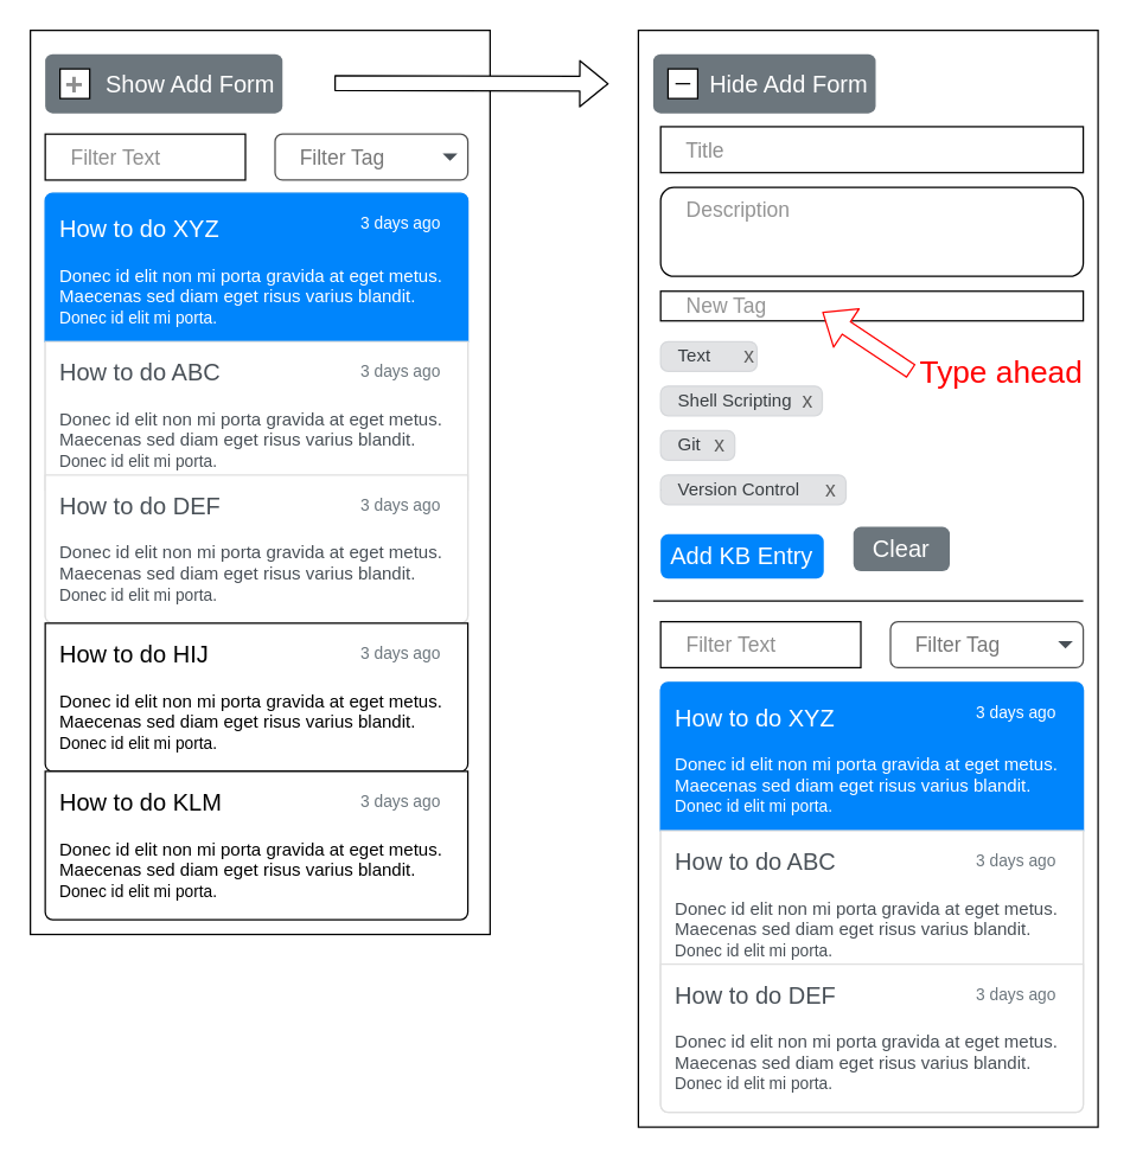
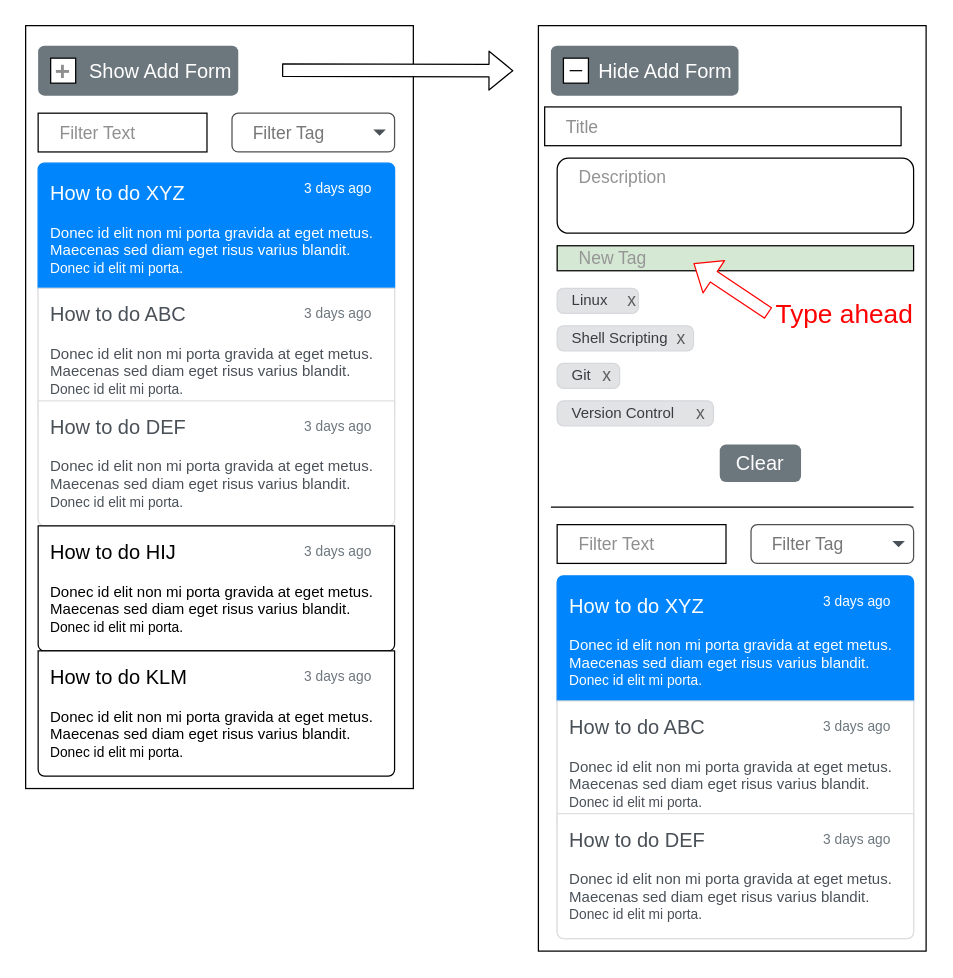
  <mxCell id="0" />
  <mxCell id="1" parent="0" />
  <mxCell id="2" value="" style="rounded=0;whiteSpace=wrap;html=1;" vertex="1" parent="1"><mxGeometry x="430" y="20" width="310" height="740" as="geometry" /></mxCell>
  <mxCell id="3" value="" style="rounded=0;whiteSpace=wrap;html=1;" vertex="1" parent="1"><mxGeometry x="20" y="20" width="310" height="610" as="geometry" /></mxCell>
  <mxCell id="4" value="Show Add Form" style="html=1;shadow=0;dashed=0;shape=mxgraph.bootstrap.rrect;rSize=5;strokeColor=none;strokeWidth=1;fillColor=#6C767D;fontColor=#FFFFFF;whiteSpace=wrap;align=right;verticalAlign=middle;spacingLeft=0;fontStyle=0;fontSize=16;spacing=5;" vertex="1" parent="1"><mxGeometry x="30" y="36" width="160" height="40" as="geometry" /></mxCell>
  <mxCell id="5" value="+" style="whiteSpace=wrap;html=1;aspect=fixed;fillColor=#ffffff;fontSize=21;fontColor=#8F8F8F;align=center;fontStyle=1" vertex="1" parent="1"><mxGeometry x="40" y="46" width="20" height="20" as="geometry" /></mxCell>
  <mxCell id="6" value="Hide Add Form" style="html=1;shadow=0;dashed=0;shape=mxgraph.bootstrap.rrect;rSize=5;strokeColor=none;strokeWidth=1;fillColor=#6C767D;fontColor=#FFFFFF;whiteSpace=wrap;align=right;verticalAlign=middle;spacingLeft=0;fontStyle=0;fontSize=16;spacing=5;" vertex="1" parent="1"><mxGeometry x="440" y="36" width="150" height="40" as="geometry" /></mxCell>
  <mxCell id="7" value="" style="whiteSpace=wrap;html=1;aspect=fixed;fillColor=#ffffff;fontSize=21;fontColor=#8F8F8F;align=center;fontStyle=1" vertex="1" parent="1"><mxGeometry x="450" y="46" width="20" height="20" as="geometry" /></mxCell>
  <mxCell id="8" value="" style="endArrow=none;html=1;fontSize=21;fontColor=#8F8F8F;" edge="1" parent="1"><mxGeometry width="50" height="50" relative="1" as="geometry"><mxPoint x="465" y="56" as="sourcePoint" /><mxPoint x="455" y="56" as="targetPoint" /></mxGeometry></mxCell>
  <mxCell id="9" value="" style="html=1;shadow=0;dashed=0;shape=mxgraph.bootstrap.rrect;rSize=5;strokeColor=#DFDFDF;html=1;whiteSpace=wrap;fillColor=#FFFFFF;fontColor=#495057;align=center;" vertex="1" parent="1"><mxGeometry x="30" y="130" width="285" height="290" as="geometry" /></mxCell>
  <mxCell id="10" value="&lt;font style=&quot;font-size: 16px&quot;&gt;How to do XYZ&lt;/font&gt;&lt;br&gt;&lt;br&gt;Donec id elit non mi porta gravida at eget metus. Maecenas sed diam eget risus varius blandit.&lt;br&gt;&lt;font style=&quot;font-size: 11px&quot;&gt;Donec id elit mi porta.&lt;/font&gt;" style="html=1;shadow=0;dashed=0;shape=mxgraph.bootstrap.topButton;rSize=5;perimeter=none;whiteSpace=wrap;resizeWidth=1;align=left;spacing=10;verticalAlign=top;fillColor=#0085FC;strokeColor=#0085FC;fontColor=#ffffff;" vertex="1" parent="9"><mxGeometry width="285" height="100" relative="1" as="geometry" /></mxCell>
  <mxCell id="11" value="3 days ago" style="strokeColor=none;fillColor=none;fontColor=#ffffff;fontSize=11;" vertex="1" parent="10"><mxGeometry x="1" width="90" height="40" relative="1" as="geometry"><mxPoint x="-90" as="offset" /></mxGeometry></mxCell>
  <mxCell id="12" value="&lt;font style=&quot;font-size: 16px&quot;&gt;How to do ABC&lt;/font&gt;&lt;br&gt;&lt;br&gt;Donec id elit non mi porta gravida at eget metus. Maecenas sed diam eget risus varius blandit.&lt;br&gt;&lt;font style=&quot;font-size: 11px&quot;&gt;Donec id elit mi porta.&lt;/font&gt;" style="strokeColor=inherit;fillColor=inherit;gradientColor=inherit;fontColor=inherit;html=1;shadow=0;dashed=0;perimeter=none;whiteSpace=wrap;resizeWidth=1;align=left;spacing=10;" vertex="1" parent="9"><mxGeometry width="285" height="100" relative="1" as="geometry"><mxPoint y="100" as="offset" /></mxGeometry></mxCell>
  <mxCell id="13" value="3 days ago" style="strokeColor=none;fillColor=none;fontColor=#6C767D;fontSize=11;" vertex="1" parent="12"><mxGeometry x="1" width="90" height="40" relative="1" as="geometry"><mxPoint x="-90" as="offset" /></mxGeometry></mxCell>
  <mxCell id="14" value="&lt;font style=&quot;font-size: 16px&quot;&gt;How to do DEF&lt;/font&gt;&lt;br&gt;&lt;br&gt;Donec id elit non mi porta gravida at eget metus. Maecenas sed diam eget risus varius blandit.&lt;br&gt;&lt;font style=&quot;font-size: 11px&quot;&gt;Donec id elit mi porta.&lt;/font&gt;" style="strokeColor=inherit;fillColor=inherit;gradientColor=inherit;fontColor=inherit;html=1;shadow=0;dashed=0;shape=mxgraph.bootstrap.bottomButton;rSize=5;perimeter=none;whiteSpace=wrap;resizeWidth=1;resizeHeight=0;align=left;spacing=10;" vertex="1" parent="9"><mxGeometry y="1" width="285" height="100" relative="1" as="geometry"><mxPoint y="-100" as="offset" /></mxGeometry></mxCell>
  <mxCell id="15" value="3 days ago" style="strokeColor=none;fillColor=none;fontColor=#6C767D;fontSize=11;" vertex="1" parent="14"><mxGeometry x="1" width="90" height="40" relative="1" as="geometry"><mxPoint x="-90" as="offset" /></mxGeometry></mxCell>
  <mxCell id="16" value="&lt;font style=&quot;font-size: 16px&quot;&gt;How to do HIJ&lt;/font&gt;&lt;br&gt;&lt;br&gt;Donec id elit non mi porta gravida at eget metus. Maecenas sed diam eget risus varius blandit.&lt;br&gt;&lt;font style=&quot;font-size: 11px&quot;&gt;Donec id elit mi porta.&lt;/font&gt;" style="strokeColor=inherit;fillColor=inherit;gradientColor=inherit;fontColor=inherit;html=1;shadow=0;dashed=0;shape=mxgraph.bootstrap.bottomButton;rSize=5;perimeter=none;whiteSpace=wrap;resizeWidth=1;resizeHeight=0;align=left;spacing=10;" vertex="1" parent="1"><mxGeometry x="30" y="420" width="285" height="100" as="geometry" /></mxCell>
  <mxCell id="17" value="3 days ago" style="strokeColor=none;fillColor=none;fontColor=#6C767D;fontSize=11;" vertex="1" parent="16"><mxGeometry x="1" width="90" height="40" relative="1" as="geometry"><mxPoint x="-90" as="offset" /></mxGeometry></mxCell>
  <mxCell id="18" value="&lt;font style=&quot;font-size: 16px&quot;&gt;How to do KLM&lt;/font&gt;&lt;br&gt;&lt;br&gt;Donec id elit non mi porta gravida at eget metus. Maecenas sed diam eget risus varius blandit.&lt;br&gt;&lt;font style=&quot;font-size: 11px&quot;&gt;Donec id elit mi porta.&lt;/font&gt;" style="strokeColor=inherit;fillColor=inherit;gradientColor=inherit;fontColor=inherit;html=1;shadow=0;dashed=0;shape=mxgraph.bootstrap.bottomButton;rSize=5;perimeter=none;whiteSpace=wrap;resizeWidth=1;resizeHeight=0;align=left;spacing=10;" vertex="1" parent="1"><mxGeometry x="30" y="520" width="285" height="100" as="geometry" /></mxCell>
  <mxCell id="19" value="3 days ago" style="strokeColor=none;fillColor=none;fontColor=#6C767D;fontSize=11;" vertex="1" parent="18"><mxGeometry x="1" width="90" height="40" relative="1" as="geometry"><mxPoint x="-90" as="offset" /></mxGeometry></mxCell>
  <mxCell id="20" value="&lt;span&gt;&amp;nbsp; &amp;nbsp; Filter Text&lt;/span&gt;" style="rounded=0;whiteSpace=wrap;html=1;fillColor=#ffffff;fontSize=14;fontColor=#8F8F8F;spacingTop=0;spacing=2;labelPosition=center;verticalLabelPosition=middle;align=left;verticalAlign=middle;" vertex="1" parent="1"><mxGeometry x="445" y="419" width="135" height="31" as="geometry" /></mxCell>
  <mxCell id="21" value="Filter Tag" style="html=1;shadow=0;dashed=0;shape=mxgraph.bootstrap.rrect;rSize=5;strokeColor=#505050;strokeWidth=1;fillColor=#ffffff;fontColor=#777777;whiteSpace=wrap;align=left;verticalAlign=middle;fontStyle=0;fontSize=14;spacingRight=0;spacing=17;" vertex="1" parent="1"><mxGeometry x="600" y="419" width="130" height="31" as="geometry" /></mxCell>
  <mxCell id="22" value="" style="shape=triangle;direction=south;fillColor=#495057;strokeColor=none;perimeter=none;" vertex="1" parent="21"><mxGeometry x="1" y="0.5" width="10" height="5" relative="1" as="geometry"><mxPoint x="-17" y="-2.5" as="offset" /></mxGeometry></mxCell>
- <mxCell id="23" value="&amp;nbsp; &amp;nbsp; Title" style="rounded=0;whiteSpace=wrap;html=1;fillColor=#ffffff;fontSize=14;fontColor=#8F8F8F;spacingTop=0;spacing=2;labelPosition=center;verticalLabelPosition=middle;align=left;verticalAlign=middle;" vertex="1" parent="1"><mxGeometry x="445" y="85" width="285" height="31" as="geometry" /></mxCell>
+ <mxCell id="23" value="&amp;nbsp; &amp;nbsp; Title" style="rounded=0;whiteSpace=wrap;html=1;fillColor=#ffffff;fontSize=14;fontColor=#8F8F8F;spacingTop=0;spacing=2;labelPosition=center;verticalLabelPosition=middle;align=left;verticalAlign=middle;" vertex="1" parent="1"><mxGeometry x="435" y="85" width="285" height="31" as="geometry" /></mxCell>
  <mxCell id="24" value="&amp;nbsp; &amp;nbsp; Description" style="whiteSpace=wrap;html=1;fillColor=#ffffff;fontSize=14;align=left;verticalAlign=top;fontColor=#949494;rounded=1;" vertex="1" parent="1"><mxGeometry x="445" y="126" width="285" height="60" as="geometry" /></mxCell>
  <mxCell id="25" value="" style="endArrow=none;html=1;fontSize=21;fontColor=#949494;" edge="1" parent="1"><mxGeometry width="50" height="50" relative="1" as="geometry"><mxPoint x="440" y="405" as="sourcePoint" /><mxPoint x="730" y="405" as="targetPoint" /></mxGeometry></mxCell>
- <mxCell id="26" value="&amp;nbsp; &amp;nbsp; New Tag" style="rounded=0;whiteSpace=wrap;html=1;fillColor=#ffffff;fontSize=14;fontColor=#969696;align=left;" vertex="1" parent="1"><mxGeometry x="445" y="196" width="285" height="20" as="geometry" /></mxCell>
+ <mxCell id="26" value="&amp;nbsp; &amp;nbsp; New Tag" style="rounded=0;whiteSpace=wrap;html=1;fillColor=#d5e8d4;fontSize=14;fontColor=#969696;align=left;" vertex="1" parent="1"><mxGeometry x="445" y="196" width="285" height="20" as="geometry" /></mxCell>
  <mxCell id="27" value="Git" style="html=1;shadow=0;dashed=0;shape=mxgraph.bootstrap.rrect;rSize=5;strokeColor=#D6D8DB;strokeWidth=1;fillColor=#E2E3E5;fontColor=#383D41;whiteSpace=wrap;align=left;verticalAlign=middle;spacingLeft=10;" vertex="1" parent="1"><mxGeometry x="445" y="290" width="50" height="20" as="geometry" /></mxCell>
  <mxCell id="28" value="x" style="text;html=1;strokeColor=none;fillColor=none;align=center;verticalAlign=middle;whiteSpace=wrap;rounded=0;fontSize=14;fontColor=#5E5E5E;" vertex="1" parent="1"><mxGeometry x="475" y="290" width="20" height="20" as="geometry" /></mxCell>
  <mxCell id="29" value="Shell Scripting" style="html=1;shadow=0;dashed=0;shape=mxgraph.bootstrap.rrect;rSize=5;strokeColor=#D6D8DB;strokeWidth=1;fillColor=#E2E3E5;fontColor=#383D41;whiteSpace=wrap;align=left;verticalAlign=middle;spacingLeft=10;" vertex="1" parent="1"><mxGeometry x="445" y="260" width="109" height="20" as="geometry" /></mxCell>
  <mxCell id="30" value="x" style="text;html=1;strokeColor=none;fillColor=none;align=center;verticalAlign=middle;whiteSpace=wrap;rounded=0;fontSize=14;fontColor=#5E5E5E;" vertex="1" parent="1"><mxGeometry x="535" y="260" width="19" height="20" as="geometry" /></mxCell>
- <mxCell id="31" value="Add KB Entry" style="html=1;shadow=0;dashed=0;shape=mxgraph.bootstrap.rrect;rSize=5;strokeColor=none;strokeWidth=1;fillColor=#0085FC;fontColor=#FFFFFF;whiteSpace=wrap;align=center;verticalAlign=middle;spacingLeft=0;fontStyle=0;fontSize=16;spacing=5;" vertex="1" parent="1"><mxGeometry x="445" y="360" width="110" height="30" as="geometry" /></mxCell>
  <mxCell id="32" value="" style="html=1;shadow=0;dashed=0;shape=mxgraph.bootstrap.rrect;rSize=5;strokeColor=#DFDFDF;html=1;whiteSpace=wrap;fillColor=#FFFFFF;fontColor=#495057;align=center;" vertex="1" parent="1"><mxGeometry x="445" y="460" width="285" height="290" as="geometry" /></mxCell>
  <mxCell id="33" value="&lt;font style=&quot;font-size: 16px&quot;&gt;How to do XYZ&lt;/font&gt;&lt;br&gt;&lt;br&gt;Donec id elit non mi porta gravida at eget metus. Maecenas sed diam eget risus varius blandit.&lt;br&gt;&lt;font style=&quot;font-size: 11px&quot;&gt;Donec id elit mi porta.&lt;/font&gt;" style="html=1;shadow=0;dashed=0;shape=mxgraph.bootstrap.topButton;rSize=5;perimeter=none;whiteSpace=wrap;resizeWidth=1;align=left;spacing=10;verticalAlign=top;fillColor=#0085FC;strokeColor=#0085FC;fontColor=#ffffff;" vertex="1" parent="32"><mxGeometry width="285" height="100" relative="1" as="geometry" /></mxCell>
  <mxCell id="34" value="3 days ago" style="strokeColor=none;fillColor=none;fontColor=#ffffff;fontSize=11;" vertex="1" parent="33"><mxGeometry x="1" width="90" height="40" relative="1" as="geometry"><mxPoint x="-90" as="offset" /></mxGeometry></mxCell>
  <mxCell id="35" value="&lt;font style=&quot;font-size: 16px&quot;&gt;How to do ABC&lt;/font&gt;&lt;br&gt;&lt;br&gt;Donec id elit non mi porta gravida at eget metus. Maecenas sed diam eget risus varius blandit.&lt;br&gt;&lt;font style=&quot;font-size: 11px&quot;&gt;Donec id elit mi porta.&lt;/font&gt;" style="strokeColor=inherit;fillColor=inherit;gradientColor=inherit;fontColor=inherit;html=1;shadow=0;dashed=0;perimeter=none;whiteSpace=wrap;resizeWidth=1;align=left;spacing=10;" vertex="1" parent="32"><mxGeometry width="285" height="100" relative="1" as="geometry"><mxPoint y="100" as="offset" /></mxGeometry></mxCell>
  <mxCell id="36" value="3 days ago" style="strokeColor=none;fillColor=none;fontColor=#6C767D;fontSize=11;" vertex="1" parent="35"><mxGeometry x="1" width="90" height="40" relative="1" as="geometry"><mxPoint x="-90" as="offset" /></mxGeometry></mxCell>
  <mxCell id="37" value="&lt;font style=&quot;font-size: 16px&quot;&gt;How to do DEF&lt;/font&gt;&lt;br&gt;&lt;br&gt;Donec id elit non mi porta gravida at eget metus. Maecenas sed diam eget risus varius blandit.&lt;br&gt;&lt;font style=&quot;font-size: 11px&quot;&gt;Donec id elit mi porta.&lt;/font&gt;" style="strokeColor=inherit;fillColor=inherit;gradientColor=inherit;fontColor=inherit;html=1;shadow=0;dashed=0;shape=mxgraph.bootstrap.bottomButton;rSize=5;perimeter=none;whiteSpace=wrap;resizeWidth=1;resizeHeight=0;align=left;spacing=10;" vertex="1" parent="32"><mxGeometry y="1" width="285" height="100" relative="1" as="geometry"><mxPoint y="-100" as="offset" /></mxGeometry></mxCell>
  <mxCell id="38" value="3 days ago" style="strokeColor=none;fillColor=none;fontColor=#6C767D;fontSize=11;" vertex="1" parent="37"><mxGeometry x="1" width="90" height="40" relative="1" as="geometry"><mxPoint x="-90" as="offset" /></mxGeometry></mxCell>
  <mxCell id="39" value="" style="shape=flexArrow;endArrow=classic;html=1;fontSize=21;fontColor=#969696;fillColor=#ffffff;" edge="1" parent="1"><mxGeometry width="50" height="50" relative="1" as="geometry"><mxPoint x="225" y="55.5" as="sourcePoint" /><mxPoint x="410" y="56" as="targetPoint" /></mxGeometry></mxCell>
- <mxCell id="40" value="Text" style="html=1;shadow=0;dashed=0;shape=mxgraph.bootstrap.rrect;rSize=5;strokeColor=#D6D8DB;strokeWidth=1;fillColor=#E2E3E5;fontColor=#383D41;whiteSpace=wrap;align=left;verticalAlign=middle;spacingLeft=10;" vertex="1" parent="1"><mxGeometry x="445" y="230" width="65" height="20" as="geometry" /></mxCell>
+ <mxCell id="40" value="Linux" style="html=1;shadow=0;dashed=0;shape=mxgraph.bootstrap.rrect;rSize=5;strokeColor=#D6D8DB;strokeWidth=1;fillColor=#E2E3E5;fontColor=#383D41;whiteSpace=wrap;align=left;verticalAlign=middle;spacingLeft=10;" vertex="1" parent="1"><mxGeometry x="445" y="230" width="65" height="20" as="geometry" /></mxCell>
  <mxCell id="41" value="" style="edgeStyle=orthogonalEdgeStyle;rounded=0;orthogonalLoop=1;jettySize=auto;html=1;fillColor=#ffffff;fontSize=21;fontColor=#969696;" edge="1" parent="1" target="44"><mxGeometry relative="1" as="geometry"><mxPoint x="445" y="330" as="sourcePoint" /></mxGeometry></mxCell>
  <mxCell id="42" value="x" style="text;html=1;strokeColor=none;fillColor=none;align=center;verticalAlign=middle;whiteSpace=wrap;rounded=0;fontSize=14;fontColor=#5E5E5E;" vertex="1" parent="1"><mxGeometry x="495" y="230" width="20" height="20" as="geometry" /></mxCell>
  <mxCell id="43" value="Version Control" style="html=1;shadow=0;dashed=0;shape=mxgraph.bootstrap.rrect;rSize=5;strokeColor=#D6D8DB;strokeWidth=1;fillColor=#E2E3E5;fontColor=#383D41;whiteSpace=wrap;align=left;verticalAlign=middle;spacingLeft=10;" vertex="1" parent="1"><mxGeometry x="445" y="320" width="125" height="20" as="geometry" /></mxCell>
  <mxCell id="44" value="x" style="text;html=1;strokeColor=none;fillColor=none;align=center;verticalAlign=middle;whiteSpace=wrap;rounded=0;fontSize=14;fontColor=#5E5E5E;" vertex="1" parent="1"><mxGeometry x="550" y="320" width="20" height="20" as="geometry" /></mxCell>
  <mxCell id="45" value="&lt;span&gt;&amp;nbsp; &amp;nbsp; Filter Text&lt;/span&gt;" style="rounded=0;whiteSpace=wrap;html=1;fillColor=#ffffff;fontSize=14;fontColor=#8F8F8F;spacingTop=0;spacing=2;labelPosition=center;verticalLabelPosition=middle;align=left;verticalAlign=middle;" vertex="1" parent="1"><mxGeometry x="30" y="90" width="135" height="31" as="geometry" /></mxCell>
  <mxCell id="46" value="Filter Tag" style="html=1;shadow=0;dashed=0;shape=mxgraph.bootstrap.rrect;rSize=5;strokeColor=#505050;strokeWidth=1;fillColor=#ffffff;fontColor=#777777;whiteSpace=wrap;align=left;verticalAlign=middle;fontStyle=0;fontSize=14;spacingRight=0;spacing=17;" vertex="1" parent="1"><mxGeometry x="185" y="90" width="130" height="31" as="geometry" /></mxCell>
  <mxCell id="47" value="" style="shape=triangle;direction=south;fillColor=#495057;strokeColor=none;perimeter=none;" vertex="1" parent="46"><mxGeometry x="1" y="0.5" width="10" height="5" relative="1" as="geometry"><mxPoint x="-17" y="-2.5" as="offset" /></mxGeometry></mxCell>
  <mxCell id="48" value="Clear" style="html=1;shadow=0;dashed=0;shape=mxgraph.bootstrap.rrect;rSize=5;strokeColor=none;strokeWidth=1;fillColor=#6C767D;fontColor=#FFFFFF;whiteSpace=wrap;align=center;verticalAlign=middle;spacingLeft=0;fontStyle=0;fontSize=16;spacing=5;" vertex="1" parent="1"><mxGeometry x="575" y="355" width="65" height="30" as="geometry" /></mxCell>
  <mxCell id="49" value="" style="shape=flexArrow;endArrow=classic;html=1;fillColor=#ffffff;fontSize=21;fontColor=#969696;strokeColor=#FF0000;" edge="1" parent="1"><mxGeometry width="50" height="50" relative="1" as="geometry"><mxPoint x="614" y="250" as="sourcePoint" /><mxPoint x="554" y="210" as="targetPoint" /></mxGeometry></mxCell>
  <mxCell id="50" value="Type ahead" style="text;html=1;strokeColor=none;fillColor=none;align=center;verticalAlign=middle;whiteSpace=wrap;rounded=0;fontSize=21;fontColor=#FF0000;" vertex="1" parent="1"><mxGeometry x="615" y="240" width="120" height="20" as="geometry" /></mxCell>
